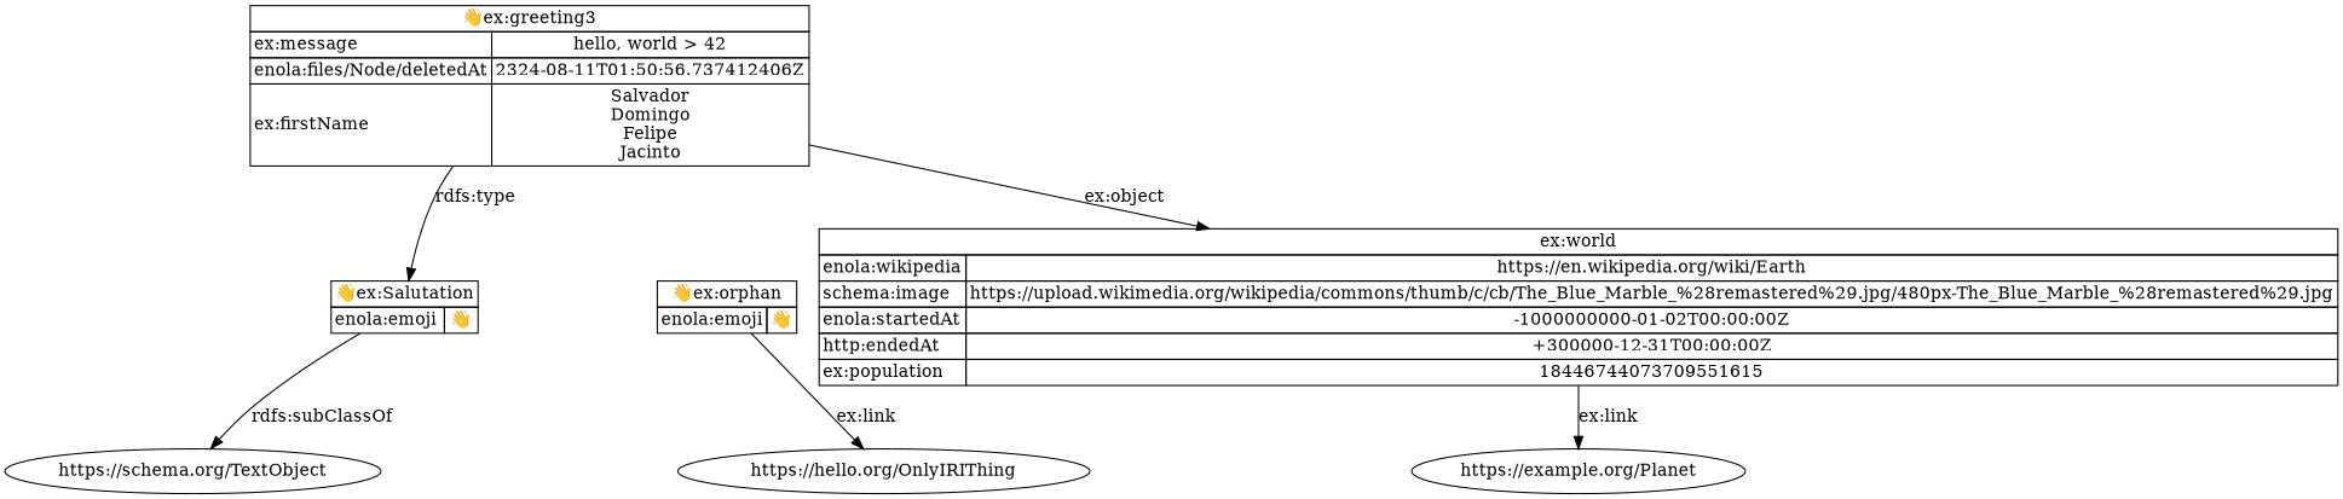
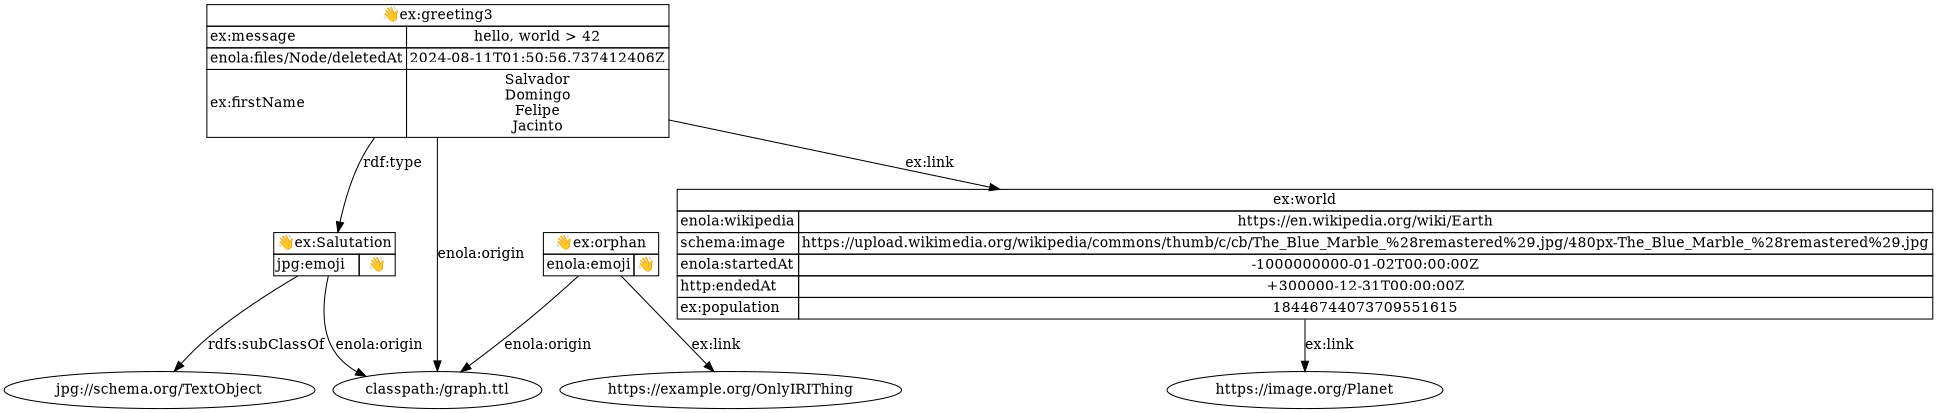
  digraph {
-   n1 [label=<<TABLE BORDER="0" CELLBORDER="1" CELLSPACING="0">     <TR><TD COLSPAN="2">👋ex:Salutation</TD></TR>     <TR><TD ALIGN="left">enola:emoji</TD><TD>👋</TD></TR>   </TABLE>> shape=plain]
-   "https://schema.org/TextObject"
-   n4 [label=<<TABLE BORDER="0" CELLBORDER="1" CELLSPACING="0">     <TR><TD COLSPAN="2">👋ex:greeting3</TD></TR>     <TR><TD ALIGN="left">ex:message</TD><TD>hello, world &gt; 42</TD></TR>     <TR><TD ALIGN="left">enola:files/Node/deletedAt</TD><TD>2324-08-11T01:50:56.737412406Z</TD></TR>     <TR><TD ALIGN="left">ex:firstName</TD><TD>Salvador<BR/>Domingo<BR/>Felipe<BR/>Jacinto<BR/></TD></TR>   </TABLE>> shape=plain]
+   n1 [label=<<TABLE BORDER="0" CELLBORDER="1" CELLSPACING="0">     <TR><TD COLSPAN="2">👋ex:Salutation</TD></TR>     <TR><TD ALIGN="left">jpg:emoji</TD><TD>👋</TD></TR>   </TABLE>> shape=plain]
+   "https://schema.org/TextObject" [label="jpg://schema.org/TextObject"]
+   "classpath:/graph.ttl"
+   n4 [label=<<TABLE BORDER="0" CELLBORDER="1" CELLSPACING="0">     <TR><TD COLSPAN="2">👋ex:greeting3</TD></TR>     <TR><TD ALIGN="left">ex:message</TD><TD>hello, world &gt; 42</TD></TR>     <TR><TD ALIGN="left">enola:files/Node/deletedAt</TD><TD>2024-08-11T01:50:56.737412406Z</TD></TR>     <TR><TD ALIGN="left">ex:firstName</TD><TD>Salvador<BR/>Domingo<BR/>Felipe<BR/>Jacinto<BR/></TD></TR>   </TABLE>> shape=plain]
    n5 [label=<<TABLE BORDER="0" CELLBORDER="1" CELLSPACING="0">     <TR><TD COLSPAN="2">ex:world</TD></TR>     <TR><TD ALIGN="left">enola:wikipedia</TD><TD>https://en.wikipedia.org/wiki/Earth</TD></TR>     <TR><TD ALIGN="left">schema:image</TD><TD>https://upload.wikimedia.org/wikipedia/commons/thumb/c/cb/The_Blue_Marble_%28remastered%29.jpg/480px-The_Blue_Marble_%28remastered%29.jpg</TD></TR>     <TR><TD ALIGN="left">enola:startedAt</TD><TD>-1000000000-01-02T00:00:00Z</TD></TR>     <TR><TD ALIGN="left">http:endedAt</TD><TD>+300000-12-31T00:00:00Z</TD></TR>     <TR><TD ALIGN="left">ex:population</TD><TD>18446744073709551615</TD></TR>   </TABLE>> shape=plain]
-   "https://example.org/Planet"
+   "https://example.org/Planet" [label="https://image.org/Planet"]
    n7 [label=<<TABLE BORDER="0" CELLBORDER="1" CELLSPACING="0">     <TR><TD COLSPAN="2">👋ex:orphan</TD></TR>     <TR><TD ALIGN="left">enola:emoji</TD><TD>👋</TD></TR>   </TABLE>> shape=plain]
-   "https://example.org/OnlyIRIThing" [label="https://hello.org/OnlyIRIThing"]
+   "https://example.org/OnlyIRIThing"
    n1 -> "https://schema.org/TextObject" [label="rdfs:subClassOf"]
-   n4 -> n1 [label="rdfs:type"]
-   n4 -> n5 [label="ex:object"]
+   n1 -> "classpath:/graph.ttl" [label="enola:origin"]
+   n4 -> n1 [label="rdf:type"]
+   n4 -> "classpath:/graph.ttl" [label="enola:origin"]
+   n4 -> n5 [label="ex:link"]
    n5 -> "https://example.org/Planet" [label="ex:link"]
+   n7 -> "classpath:/graph.ttl" [label="enola:origin"]
    n7 -> "https://example.org/OnlyIRIThing" [label="ex:link"]
  }
